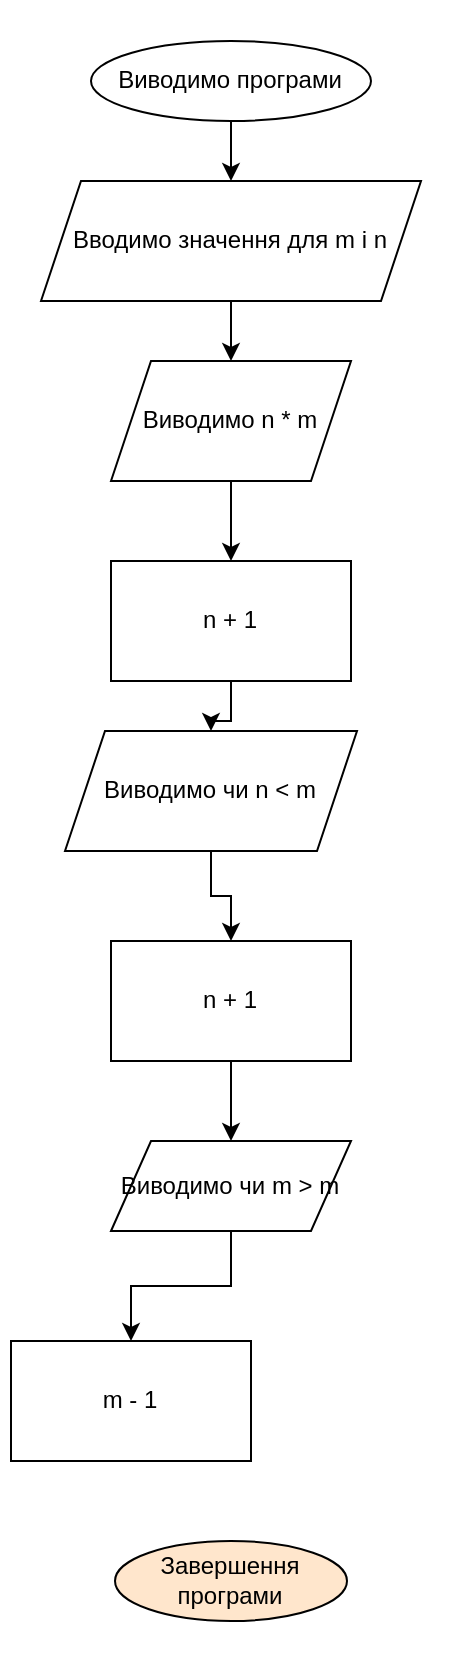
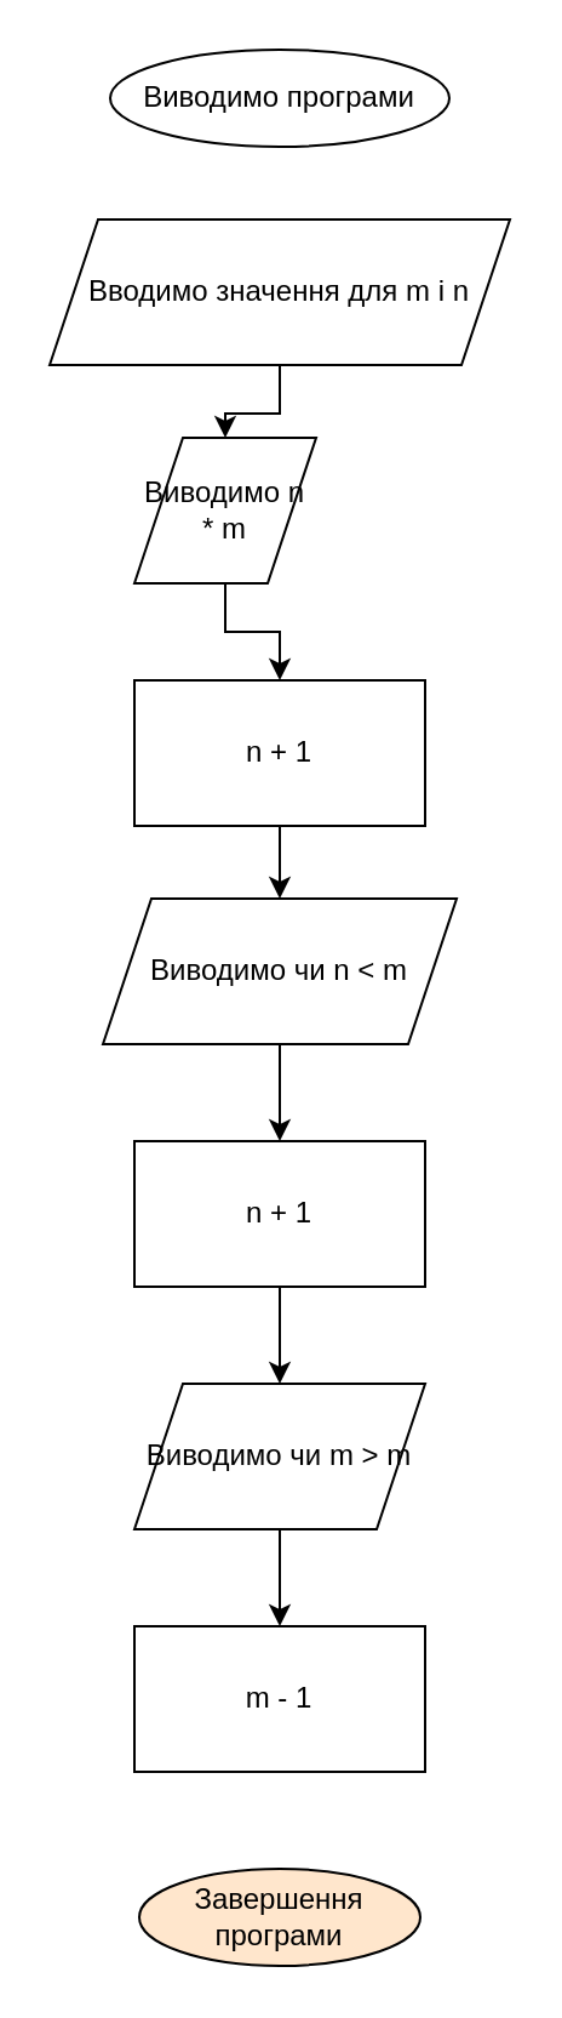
  <mxCell id="0" />
  <mxCell id="1" parent="0" />
- <mxCell id="2" style="edgeStyle=orthogonalEdgeStyle;rounded=0;orthogonalLoop=1;jettySize=auto;html=1;entryX=0.5;entryY=0;entryDx=0;entryDy=0;" edge="1" parent="1" source="3" target="5"><mxGeometry relative="1" as="geometry" /></mxCell>
  <mxCell id="3" value="Виводимо програми" style="ellipse;whiteSpace=wrap;html=1;" vertex="1" parent="1"><mxGeometry x="45" y="20" width="140" height="40" as="geometry" /></mxCell>
  <mxCell id="4" value="" style="edgeStyle=orthogonalEdgeStyle;rounded=0;orthogonalLoop=1;jettySize=auto;html=1;" edge="1" parent="1" source="5" target="7"><mxGeometry relative="1" as="geometry" /></mxCell>
  <mxCell id="5" value="Вводимо значення для m i n" style="shape=parallelogram;perimeter=parallelogramPerimeter;whiteSpace=wrap;html=1;fixedSize=1;" vertex="1" parent="1"><mxGeometry x="20" y="90" width="190" height="60" as="geometry" /></mxCell>
  <mxCell id="6" value="" style="edgeStyle=orthogonalEdgeStyle;rounded=0;orthogonalLoop=1;jettySize=auto;html=1;" edge="1" parent="1" source="7" target="9"><mxGeometry relative="1" as="geometry" /></mxCell>
- <mxCell id="7" value="Виводимо n * m" style="shape=parallelogram;perimeter=parallelogramPerimeter;whiteSpace=wrap;html=1;fixedSize=1;" vertex="1" parent="1"><mxGeometry x="55" y="180" width="120" height="60" as="geometry" /></mxCell>
+ <mxCell id="7" value="Виводимо n * m" style="shape=parallelogram;perimeter=parallelogramPerimeter;whiteSpace=wrap;html=1;fixedSize=1;" vertex="1" parent="1"><mxGeometry x="55" y="180" width="75" height="60" as="geometry" /></mxCell>
  <mxCell id="8" value="" style="edgeStyle=orthogonalEdgeStyle;rounded=0;orthogonalLoop=1;jettySize=auto;html=1;" edge="1" parent="1" source="9" target="11"><mxGeometry relative="1" as="geometry" /></mxCell>
  <mxCell id="9" value="n + 1" style="whiteSpace=wrap;html=1;" vertex="1" parent="1"><mxGeometry x="55" y="280" width="120" height="60" as="geometry" /></mxCell>
  <mxCell id="10" value="" style="edgeStyle=orthogonalEdgeStyle;rounded=0;orthogonalLoop=1;jettySize=auto;html=1;" edge="1" parent="1" source="11" target="13"><mxGeometry relative="1" as="geometry" /></mxCell>
- <mxCell id="11" value="Виводимо чи n &amp;lt; m" style="shape=parallelogram;perimeter=parallelogramPerimeter;whiteSpace=wrap;html=1;fixedSize=1;" vertex="1" parent="1"><mxGeometry x="32" y="365" width="146" height="60" as="geometry" /></mxCell>
+ <mxCell id="11" value="Виводимо чи n &amp;lt; m" style="shape=parallelogram;perimeter=parallelogramPerimeter;whiteSpace=wrap;html=1;fixedSize=1;" vertex="1" parent="1"><mxGeometry x="42" y="370" width="146" height="60" as="geometry" /></mxCell>
  <mxCell id="12" value="" style="edgeStyle=orthogonalEdgeStyle;rounded=0;orthogonalLoop=1;jettySize=auto;html=1;" edge="1" parent="1" source="13" target="15"><mxGeometry relative="1" as="geometry" /></mxCell>
  <mxCell id="13" value="n + 1" style="whiteSpace=wrap;html=1;" vertex="1" parent="1"><mxGeometry x="55" y="470" width="120" height="60" as="geometry" /></mxCell>
  <mxCell id="14" value="" style="edgeStyle=orthogonalEdgeStyle;rounded=0;orthogonalLoop=1;jettySize=auto;html=1;" edge="1" parent="1" source="15" target="16"><mxGeometry relative="1" as="geometry" /></mxCell>
- <mxCell id="15" value="Виводимо чи m &amp;gt; m" style="shape=parallelogram;perimeter=parallelogramPerimeter;whiteSpace=wrap;html=1;fixedSize=1;" vertex="1" parent="1"><mxGeometry x="55" y="570" width="120" height="45" as="geometry" /></mxCell>
- <mxCell id="16" value="m - 1" style="whiteSpace=wrap;html=1;" vertex="1" parent="1"><mxGeometry x="5" y="670" width="120" height="60" as="geometry" /></mxCell>
+ <mxCell id="15" value="Виводимо чи m &amp;gt; m" style="shape=parallelogram;perimeter=parallelogramPerimeter;whiteSpace=wrap;html=1;fixedSize=1;" vertex="1" parent="1"><mxGeometry x="55" y="570" width="120" height="60" as="geometry" /></mxCell>
+ <mxCell id="16" value="m - 1" style="whiteSpace=wrap;html=1;" vertex="1" parent="1"><mxGeometry x="55" y="670" width="120" height="60" as="geometry" /></mxCell>
  <mxCell id="17" value="Завершення програми" style="ellipse;whiteSpace=wrap;html=1;fillColor=#ffe6cc;" vertex="1" parent="1"><mxGeometry x="57" y="770" width="116" height="40" as="geometry" /></mxCell>
